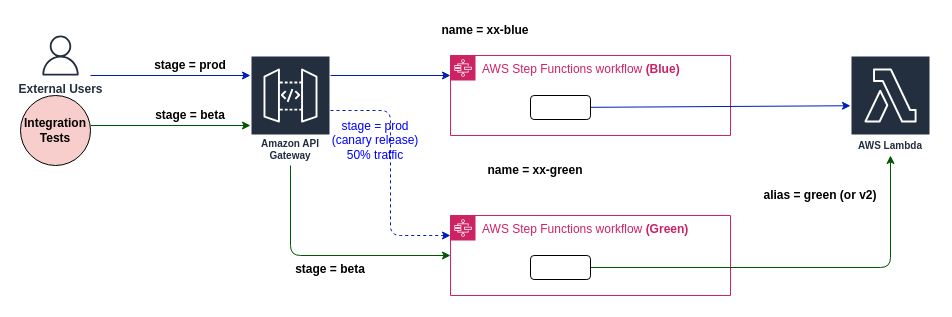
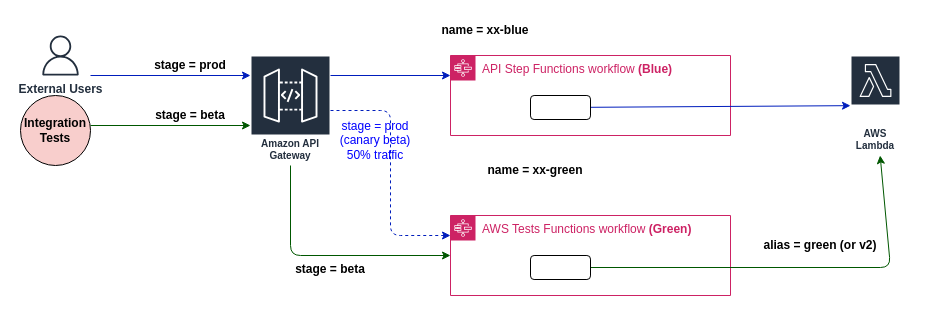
  <mxCell id="0" />
  <mxCell id="1" parent="0" />
  <mxCell id="2" value="Amazon API Gateway" style="outlineConnect=0;fontColor=#232F3E;gradientColor=none;strokeColor=#ffffff;fillColor=#232F3E;dashed=0;verticalLabelPosition=middle;verticalAlign=bottom;align=center;html=1;whiteSpace=wrap;fontSize=10;fontStyle=1;spacing=3;shape=mxgraph.aws4.productIcon;prIcon=mxgraph.aws4.api_gateway;" parent="1" vertex="1"><mxGeometry x="250" y="55" width="80" height="110" as="geometry" /></mxCell>
- <mxCell id="3" value="AWS Lambda" style="outlineConnect=0;fontColor=#232F3E;gradientColor=none;strokeColor=#ffffff;fillColor=#232F3E;dashed=0;verticalLabelPosition=middle;verticalAlign=bottom;align=center;html=1;whiteSpace=wrap;fontSize=10;fontStyle=1;spacing=3;shape=mxgraph.aws4.productIcon;prIcon=mxgraph.aws4.lambda;" parent="1" vertex="1"><mxGeometry x="850" y="55" width="80" height="100" as="geometry" /></mxCell>
- <mxCell id="4" value="AWS Step Functions workflow &lt;b&gt;(Blue)&lt;/b&gt;" style="points=[[0,0],[0.25,0],[0.5,0],[0.75,0],[1,0],[1,0.25],[1,0.5],[1,0.75],[1,1],[0.75,1],[0.5,1],[0.25,1],[0,1],[0,0.75],[0,0.5],[0,0.25]];outlineConnect=0;gradientColor=none;html=1;whiteSpace=wrap;fontSize=12;fontStyle=0;shape=mxgraph.aws4.group;grIcon=mxgraph.aws4.group_aws_step_functions_workflow;strokeColor=#CD2264;fillColor=none;verticalAlign=top;align=left;spacingLeft=30;fontColor=#CD2264;dashed=0;" parent="1" vertex="1"><mxGeometry x="450" y="55" width="280" height="80" as="geometry" /></mxCell>
- <mxCell id="5" value="AWS Step Functions workflow &lt;b&gt;(Green)&lt;/b&gt;" style="points=[[0,0],[0.25,0],[0.5,0],[0.75,0],[1,0],[1,0.25],[1,0.5],[1,0.75],[1,1],[0.75,1],[0.5,1],[0.25,1],[0,1],[0,0.75],[0,0.5],[0,0.25]];outlineConnect=0;gradientColor=none;html=1;whiteSpace=wrap;fontSize=12;fontStyle=0;shape=mxgraph.aws4.group;grIcon=mxgraph.aws4.group_aws_step_functions_workflow;strokeColor=#CD2264;fillColor=none;verticalAlign=top;align=left;spacingLeft=30;fontColor=#CD2264;dashed=0;" parent="1" vertex="1"><mxGeometry x="450" y="215" width="280" height="80" as="geometry" /></mxCell>
+ <mxCell id="3" value="AWS Lambda" style="outlineConnect=0;fontColor=#232F3E;gradientColor=none;strokeColor=#ffffff;fillColor=#232F3E;dashed=0;verticalLabelPosition=middle;verticalAlign=bottom;align=center;html=1;whiteSpace=wrap;fontSize=10;fontStyle=1;spacing=3;shape=mxgraph.aws4.productIcon;prIcon=mxgraph.aws4.lambda;" parent="1" vertex="1"><mxGeometry x="850" y="55" width="50" height="100" as="geometry" /></mxCell>
+ <mxCell id="4" value="API Step Functions workflow &lt;b&gt;(Blue)&lt;/b&gt;" style="points=[[0,0],[0.25,0],[0.5,0],[0.75,0],[1,0],[1,0.25],[1,0.5],[1,0.75],[1,1],[0.75,1],[0.5,1],[0.25,1],[0,1],[0,0.75],[0,0.5],[0,0.25]];outlineConnect=0;gradientColor=none;html=1;whiteSpace=wrap;fontSize=12;fontStyle=0;shape=mxgraph.aws4.group;grIcon=mxgraph.aws4.group_aws_step_functions_workflow;strokeColor=#CD2264;fillColor=none;verticalAlign=top;align=left;spacingLeft=30;fontColor=#CD2264;dashed=0;" parent="1" vertex="1"><mxGeometry x="450" y="55" width="280" height="80" as="geometry" /></mxCell>
+ <mxCell id="5" value="AWS Tests Functions workflow &lt;b&gt;(Green)&lt;/b&gt;" style="points=[[0,0],[0.25,0],[0.5,0],[0.75,0],[1,0],[1,0.25],[1,0.5],[1,0.75],[1,1],[0.75,1],[0.5,1],[0.25,1],[0,1],[0,0.75],[0,0.5],[0,0.25]];outlineConnect=0;gradientColor=none;html=1;whiteSpace=wrap;fontSize=12;fontStyle=0;shape=mxgraph.aws4.group;grIcon=mxgraph.aws4.group_aws_step_functions_workflow;strokeColor=#CD2264;fillColor=none;verticalAlign=top;align=left;spacingLeft=30;fontColor=#CD2264;dashed=0;" parent="1" vertex="1"><mxGeometry x="450" y="215" width="280" height="80" as="geometry" /></mxCell>
  <mxCell id="6" value="&lt;b&gt;stage = prod&lt;/b&gt;" style="text;html=1;strokeColor=none;fillColor=none;align=center;verticalAlign=middle;whiteSpace=wrap;rounded=0;" parent="1" vertex="1"><mxGeometry x="140" y="55" width="100" height="20" as="geometry" /></mxCell>
  <mxCell id="7" value="&lt;b&gt;External Users&lt;/b&gt;" style="outlineConnect=0;fontColor=#232F3E;gradientColor=none;fillColor=#232F3E;strokeColor=none;dashed=0;verticalLabelPosition=bottom;verticalAlign=top;align=center;html=1;fontSize=12;fontStyle=0;aspect=fixed;pointerEvents=1;shape=mxgraph.aws4.user;" parent="1" vertex="1"><mxGeometry x="40" y="35" width="40" height="40" as="geometry" /></mxCell>
  <mxCell id="8" value="" style="endArrow=classic;html=1;fillColor=#0050ef;strokeColor=#001DBC;" parent="1" edge="1"><mxGeometry width="50" height="50" relative="1" as="geometry"><mxPoint x="90" y="75" as="sourcePoint" /><mxPoint x="250" y="75" as="targetPoint" /></mxGeometry></mxCell>
  <mxCell id="9" value="&lt;b&gt;name = xx-blue&lt;/b&gt;" style="text;html=1;strokeColor=none;fillColor=none;align=center;verticalAlign=middle;whiteSpace=wrap;rounded=0;" parent="1" vertex="1"><mxGeometry x="430" y="20" width="110" height="20" as="geometry" /></mxCell>
  <mxCell id="10" value="" style="endArrow=classic;html=1;entryX=0;entryY=0.25;entryDx=0;entryDy=0;dashed=1;fillColor=#0050ef;strokeColor=#001DBC;" parent="1" source="2" target="5" edge="1"><mxGeometry width="50" height="50" relative="1" as="geometry"><mxPoint x="380" y="15" as="sourcePoint" /><mxPoint x="140" y="245" as="targetPoint" /><Array as="points"><mxPoint x="390" y="110" /><mxPoint x="390" y="235" /></Array></mxGeometry></mxCell>
  <mxCell id="11" value="&lt;b&gt;name = xx-green&lt;/b&gt;" style="text;html=1;strokeColor=none;fillColor=none;align=center;verticalAlign=middle;whiteSpace=wrap;rounded=0;" parent="1" vertex="1"><mxGeometry x="485" y="160" width="100" height="20" as="geometry" /></mxCell>
  <mxCell id="12" value="" style="endArrow=classic;html=1;exitX=1;exitY=0.5;exitDx=0;exitDy=0;fillColor=#008a00;strokeColor=#005700;" parent="1" source="16" target="3" edge="1"><mxGeometry width="50" height="50" relative="1" as="geometry"><mxPoint x="690" y="405" as="sourcePoint" /><mxPoint x="740" y="355" as="targetPoint" /><Array as="points"><mxPoint x="890" y="267" /></Array></mxGeometry></mxCell>
  <mxCell id="13" value="" style="endArrow=classic;html=1;fillColor=#0050ef;strokeColor=#001DBC;" parent="1" source="15" target="3" edge="1"><mxGeometry width="50" height="50" relative="1" as="geometry"><mxPoint x="340" y="105" as="sourcePoint" /><mxPoint x="460" y="105" as="targetPoint" /></mxGeometry></mxCell>
- <mxCell id="14" value="&lt;b&gt;alias = green (or v2)&lt;br&gt;&lt;/b&gt;" style="text;html=1;strokeColor=none;fillColor=none;align=center;verticalAlign=middle;whiteSpace=wrap;rounded=0;" parent="1" vertex="1"><mxGeometry x="760" y="185" width="120" height="20" as="geometry" /></mxCell>
+ <mxCell id="14" value="&lt;b&gt;alias = green (or v2)&lt;br&gt;&lt;/b&gt;" style="text;html=1;strokeColor=none;fillColor=none;align=center;verticalAlign=middle;whiteSpace=wrap;rounded=0;" parent="1" vertex="1"><mxGeometry x="760" y="235" width="120" height="20" as="geometry" /></mxCell>
  <mxCell id="15" value="" style="rounded=1;whiteSpace=wrap;html=1;" parent="1" vertex="1"><mxGeometry x="530" y="95" width="60" height="24" as="geometry" /></mxCell>
  <mxCell id="16" value="" style="rounded=1;whiteSpace=wrap;html=1;" parent="1" vertex="1"><mxGeometry x="530" y="255" width="60" height="24" as="geometry" /></mxCell>
  <mxCell id="17" value="&lt;b&gt;Integration Tests&lt;/b&gt;" style="ellipse;whiteSpace=wrap;html=1;aspect=fixed;fillColor=#f8cecc;" parent="1" vertex="1"><mxGeometry x="20" y="95" width="70" height="70" as="geometry" /></mxCell>
- <mxCell id="18" value="&lt;font color=&quot;#0000ff&quot;&gt;stage = prod&lt;br&gt;(canary release)&lt;br&gt;50% traffic&lt;/font&gt;" style="text;html=1;strokeColor=none;fillColor=none;align=center;verticalAlign=middle;whiteSpace=wrap;rounded=0;" parent="1" vertex="1"><mxGeometry x="310" y="115" width="130" height="50" as="geometry" /></mxCell>
+ <mxCell id="18" value="&lt;font color=&quot;#0000ff&quot;&gt;stage = prod&lt;br&gt;(canary beta)&lt;br&gt;50% traffic&lt;/font&gt;" style="text;html=1;strokeColor=none;fillColor=none;align=center;verticalAlign=middle;whiteSpace=wrap;rounded=0;" parent="1" vertex="1"><mxGeometry x="310" y="115" width="130" height="50" as="geometry" /></mxCell>
  <mxCell id="19" value="&lt;b&gt;stage = beta&lt;/b&gt;" style="text;html=1;strokeColor=none;fillColor=none;align=center;verticalAlign=middle;whiteSpace=wrap;rounded=0;" parent="1" vertex="1"><mxGeometry x="140" y="105" width="100" height="20" as="geometry" /></mxCell>
  <mxCell id="20" value="" style="endArrow=classic;html=1;entryX=0;entryY=0.5;entryDx=0;entryDy=0;fillColor=#008a00;strokeColor=#005700;" parent="1" source="2" target="5" edge="1"><mxGeometry width="50" height="50" relative="1" as="geometry"><mxPoint x="240" y="295" as="sourcePoint" /><mxPoint x="360" y="295" as="targetPoint" /><Array as="points"><mxPoint x="290" y="255" /></Array></mxGeometry></mxCell>
  <mxCell id="21" value="&lt;b&gt;stage = beta&lt;/b&gt;" style="text;html=1;strokeColor=none;fillColor=none;align=center;verticalAlign=middle;whiteSpace=wrap;rounded=0;" parent="1" vertex="1"><mxGeometry x="280" y="259" width="100" height="20" as="geometry" /></mxCell>
  <mxCell id="22" value="" style="endArrow=classic;html=1;fillColor=#008a00;strokeColor=#005700;" parent="1" edge="1"><mxGeometry width="50" height="50" relative="1" as="geometry"><mxPoint x="90" y="125" as="sourcePoint" /><mxPoint x="250" y="125" as="targetPoint" /></mxGeometry></mxCell>
  <mxCell id="23" value="" style="endArrow=classic;html=1;entryX=0;entryY=0.5;entryDx=0;entryDy=0;fillColor=#0050ef;strokeColor=#001DBC;" parent="1" edge="1"><mxGeometry width="50" height="50" relative="1" as="geometry"><mxPoint x="330" y="75" as="sourcePoint" /><mxPoint x="450" y="75" as="targetPoint" /></mxGeometry></mxCell>
